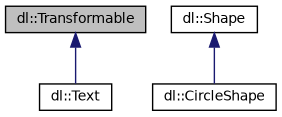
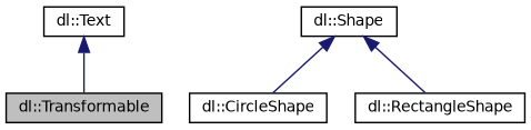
  digraph {
    node [color=black fillcolor=white fontname=Helvetica fontsize=10 shape=record style=filled]
    edge [color=midnightblue dir=back fontname=Helvetica fontsize=10 labelfontname=Helvetica labelfontsize=10 style=solid]
    n1 [fillcolor=grey75 fontcolor=black height=0.2 label="dl::Transformable" width=0.4]
    n2 [height=0.2 label="dl::Text" width=0.4]
    n3 [height=0.2 label="dl::Shape" width=0.4]
    n4 [height=0.2 label="dl::CircleShape" width=0.4]
-   n1 -> n2
+   n5 [height=0.2 label="dl::RectangleShape" width=0.4]
+   n2 -> n1
    n3 -> n4
+   n3 -> n5
  }
